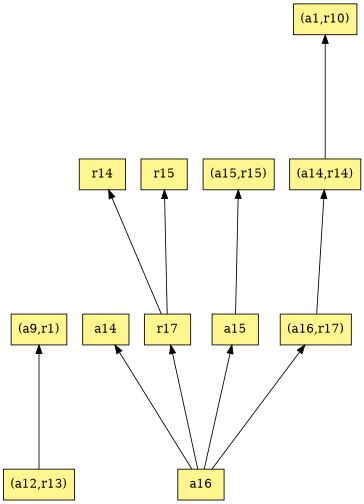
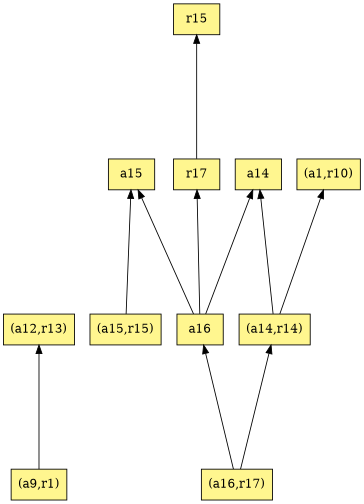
  digraph {
    rankdir=BT
    ranksep=2.0
    node [fillcolor=khaki1 shape=record style=filled]
    n1 [label="{(a12,r13)}"]
    n2 [label="{(a9,r1)}"]
    n3 [label="{(a14,r14)}"]
    n4 [label="{a14}"]
    n5 [label="{(a1,r10)}"]
-   n6 [label="{r14}"]
    n7 [label="{r17}"]
    n8 [label="{r15}"]
    n9 [label="{a15}"]
    n10 [label="{(a16,r17)}"]
    n11 [label="{a16}"]
    n12 [label="{(a15,r15)}"]
-   n1 -> n2
+   n2 -> n1
+   n3 -> n4
    n3 -> n5
-   n7 -> n6
    n7 -> n8
    n10 -> n3
-   n11 -> n10
+   n10 -> n11
    n11 -> n4
    n11 -> n7
    n11 -> n9
-   n9 -> n12
+   n12 -> n9
  }
